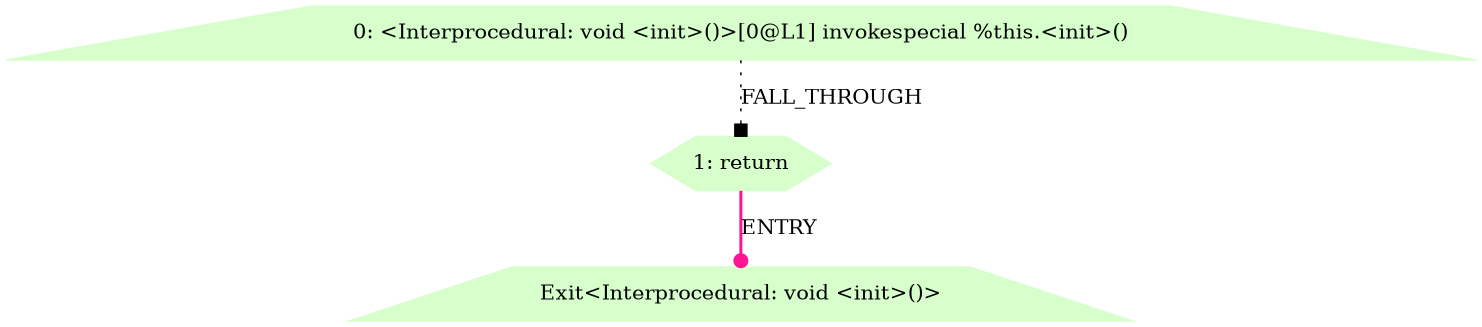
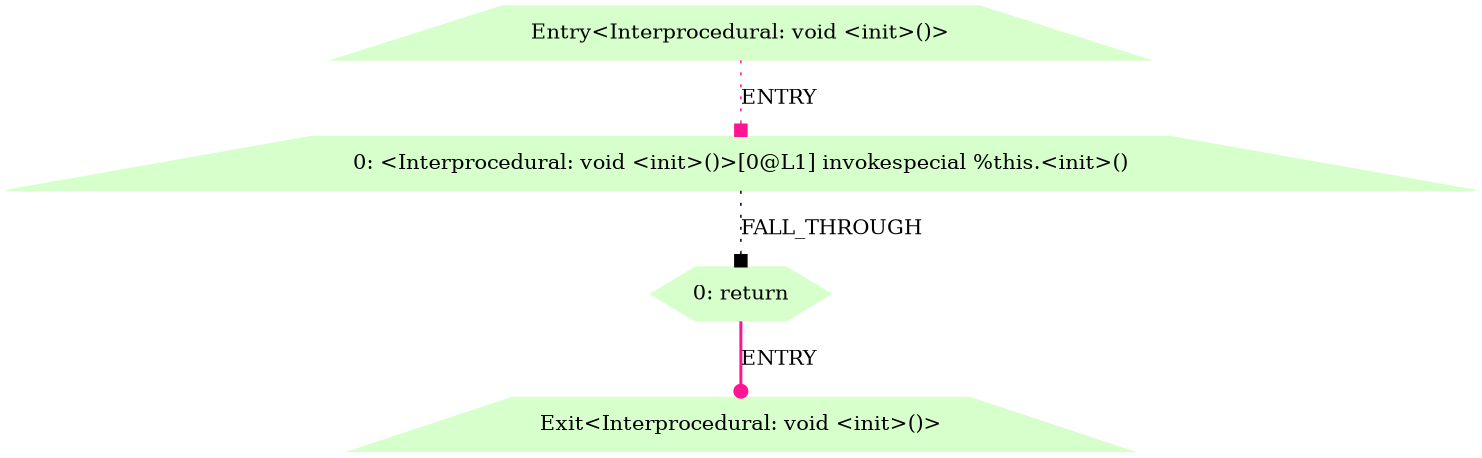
  digraph {
    node [color=".3 .2 1.0" shape=trapezium style=filled]
    edge [arrowhead=box color=deeppink style=dotted]
+   n1 [label="Entry<Interprocedural: void <init>()>"]
    n2 [label="0: <Interprocedural: void <init>()>[0@L1] invokespecial %this.<init>()"]
-   n3 [label="1: return" shape=hexagon]
+   n3 [label="0: return" shape=hexagon]
    n4 [label="Exit<Interprocedural: void <init>()>"]
+   n1 -> n2 [label=ENTRY]
    n2 -> n3 [color=black label=FALL_THROUGH]
    n3 -> n4 [arrowhead=dot label=ENTRY style=bold]
  }
